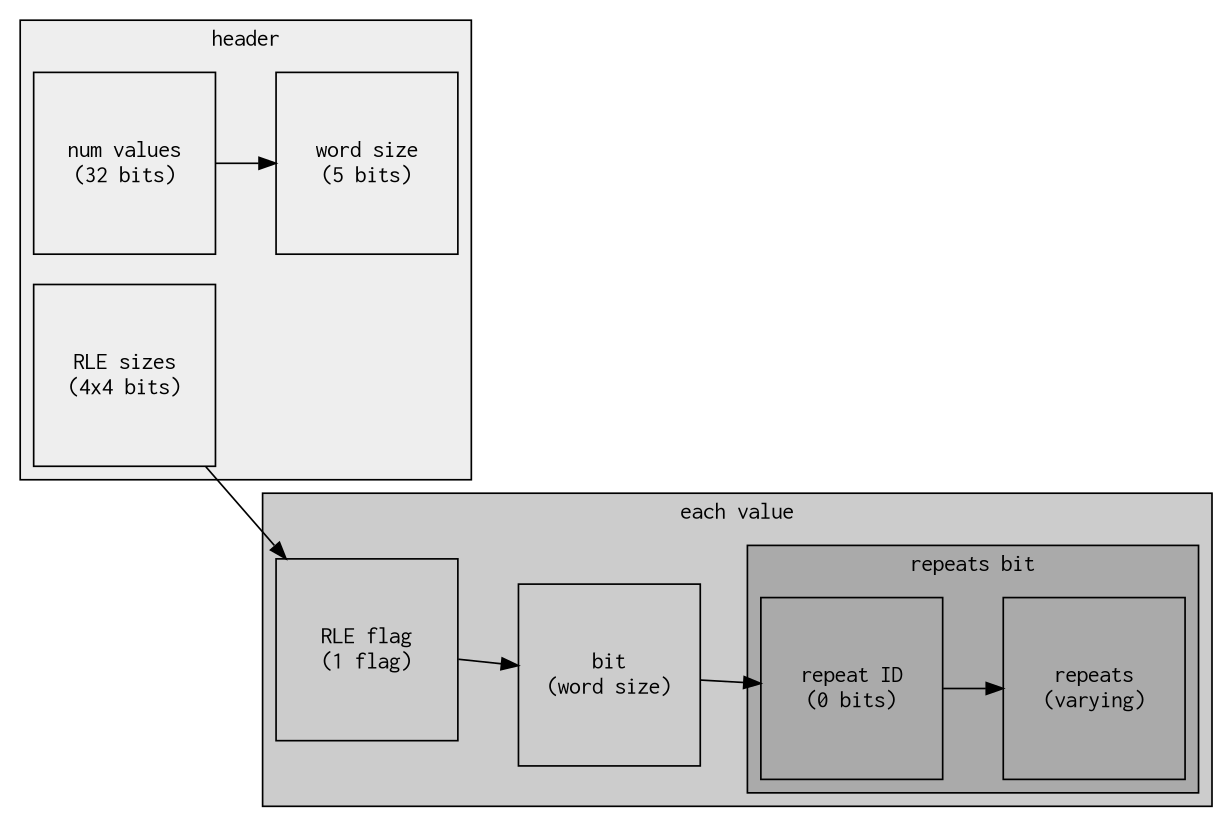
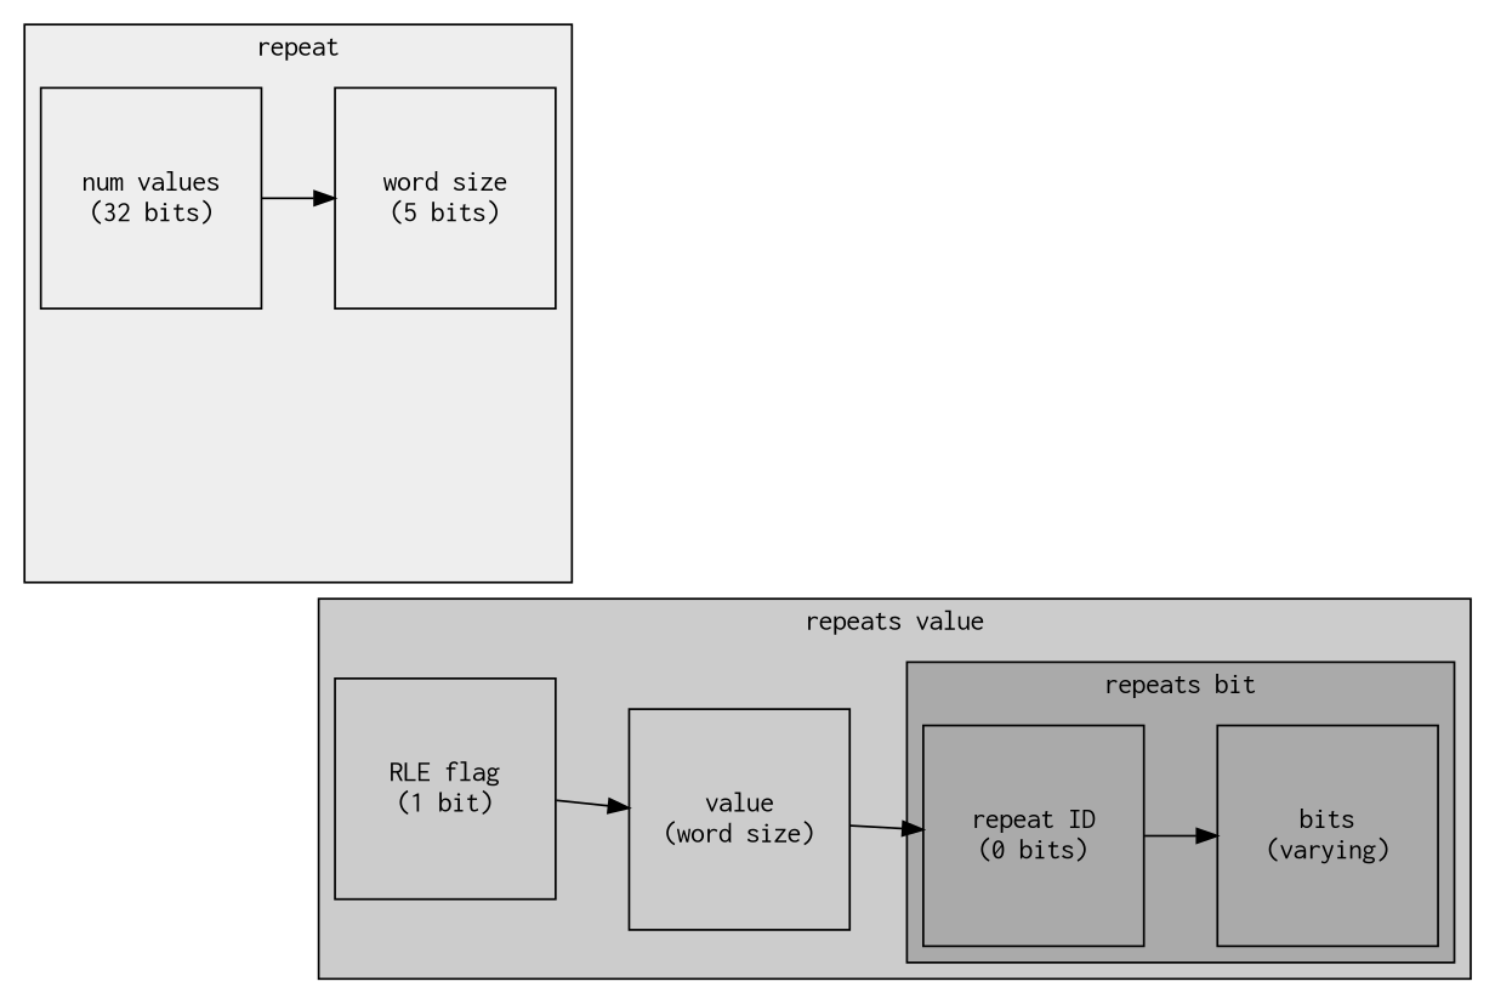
  digraph {
    fontname=Inconsolata
    rankdir=LR
    node [fontname=Inconsolata shape=square]
    n1 [label="num values\n(32 bits)" width=1.5]
    n2 [label="word size\n(5 bits)" width=1.5]
-   n3 [label="RLE sizes\n(4x4 bits)" width=1.5]
    n4 [label="repeat ID\n(0 bits)" width=1.5]
-   n5 [label="repeats\n(varying)" width=1.5]
-   n6 [label="RLE flag\n(1 flag)" width=1.5]
-   n7 [label="bit\n(word size)" width=1.5]
+   n5 [label="bits\n(varying)" width=1.5]
+   n6 [label="RLE flag\n(1 bit)" width=1.5]
+   n7 [label="value\n(word size)" width=1.5]
    subgraph cluster_1 {
      bgcolor="#eeeeee"
-     label=header
+     label=repeat
      style=filled
      n1
      n2
-     n3
    }
    subgraph cluster_2 {
      bgcolor="#cccccc"
-     label="each value"
+     label="repeats value"
      n6
      n7
      subgraph cluster_3 {
        bgcolor="#aaaaaa"
        label="repeats bit"
        n4
        n5
      }
    }
    n1 -> n2
-   n3 -> n6
    n4 -> n5
    n6 -> n7
    n7 -> n4
  }
